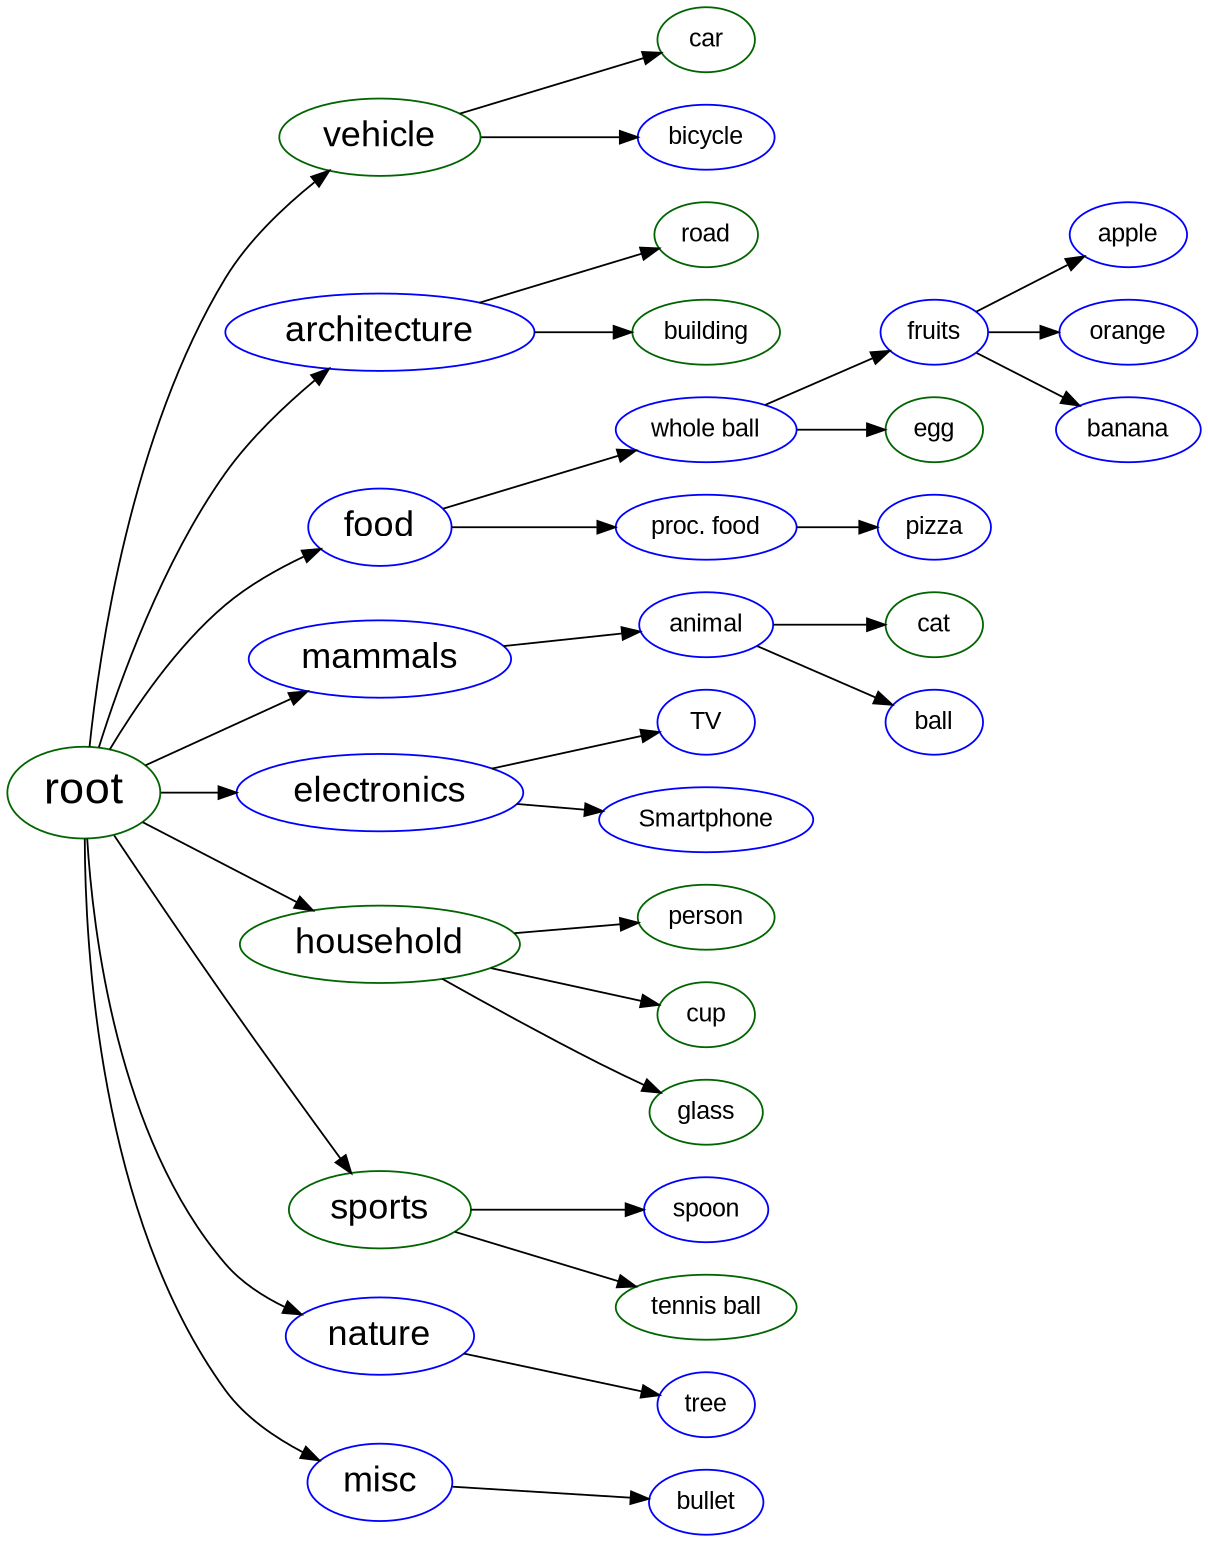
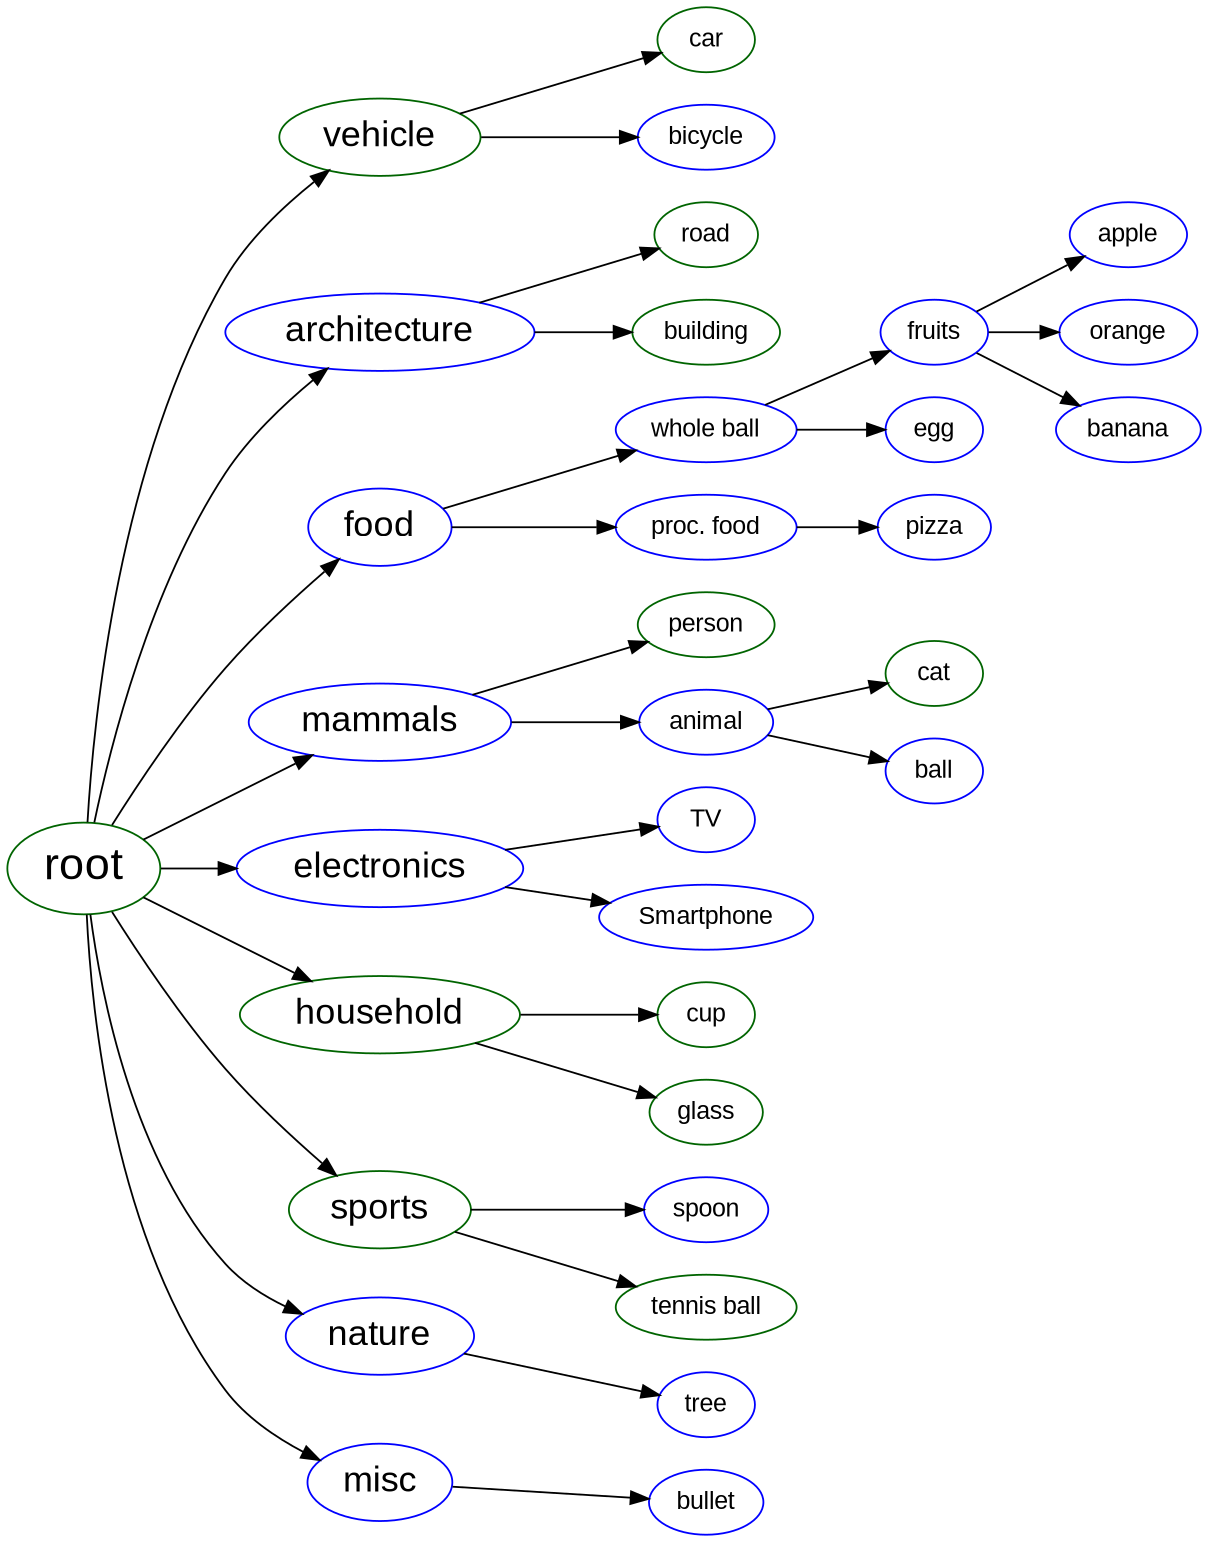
  digraph {
    fontname="Liberation Sans"
    rankdir=LR
    node [color=blue fontname="Liberation Sans"]
    edge [fontname="Liberation Sans"]
    n1 [color=darkgreen fontsize=25 label=root]
    n2 [color=darkgreen fontsize=20 label=vehicle]
    n3 [fontsize=20 label=architecture]
    n4 [fontsize=20 label=food]
    n5 [fontsize=20 label=mammals]
    n6 [fontsize=20 label=electronics]
    n7 [color=darkgreen fontsize=20 label=household]
    n8 [color=darkgreen fontsize=20 label=sports]
    n9 [fontsize=20 label=nature]
    n10 [fontsize=20 label=misc]
    n11 [color=darkgreen label=car]
    n12 [label=bicycle]
    n13 [color=darkgreen label=road]
    n14 [color=darkgreen label=building]
    n15 [label="whole ball"]
    n16 [label="proc. food"]
    n17 [color=darkgreen label=person]
    n18 [label=animal]
    n19 [label=TV]
    n20 [label=Smartphone]
    n21 [color=darkgreen label=cup]
    n22 [color=darkgreen label=glass]
    n23 [label=spoon]
    n24 [color=darkgreen label="tennis ball"]
    n25 [label=tree]
    n26 [label=bullet]
    n27 [label=fruits]
-   n28 [color=darkgreen label=egg]
+   n28 [label=egg]
    n29 [label=pizza]
    n30 [label=apple]
    n31 [label=orange]
    n32 [label=banana]
    n33 [color=darkgreen label=cat]
    n34 [label=ball]
    n1 -> n2
    n1 -> n3
    n1 -> n4
    n1 -> n5
    n1 -> n6
    n1 -> n7
    n1 -> n8
    n1 -> n9
    n1 -> n10
    n2 -> n11
    n2 -> n12
    n3 -> n13
    n3 -> n14
    n4 -> n15
    n4 -> n16
-   n7 -> n17
+   n5 -> n17
    n5 -> n18
    n6 -> n19
    n6 -> n20
    n7 -> n21
    n7 -> n22
    n8 -> n23
    n8 -> n24
    n9 -> n25
    n10 -> n26
    n15 -> n27
    n15 -> n28
    n16 -> n29
    n18 -> n33
    n18 -> n34
    n27 -> n30
    n27 -> n31
    n27 -> n32
  }
